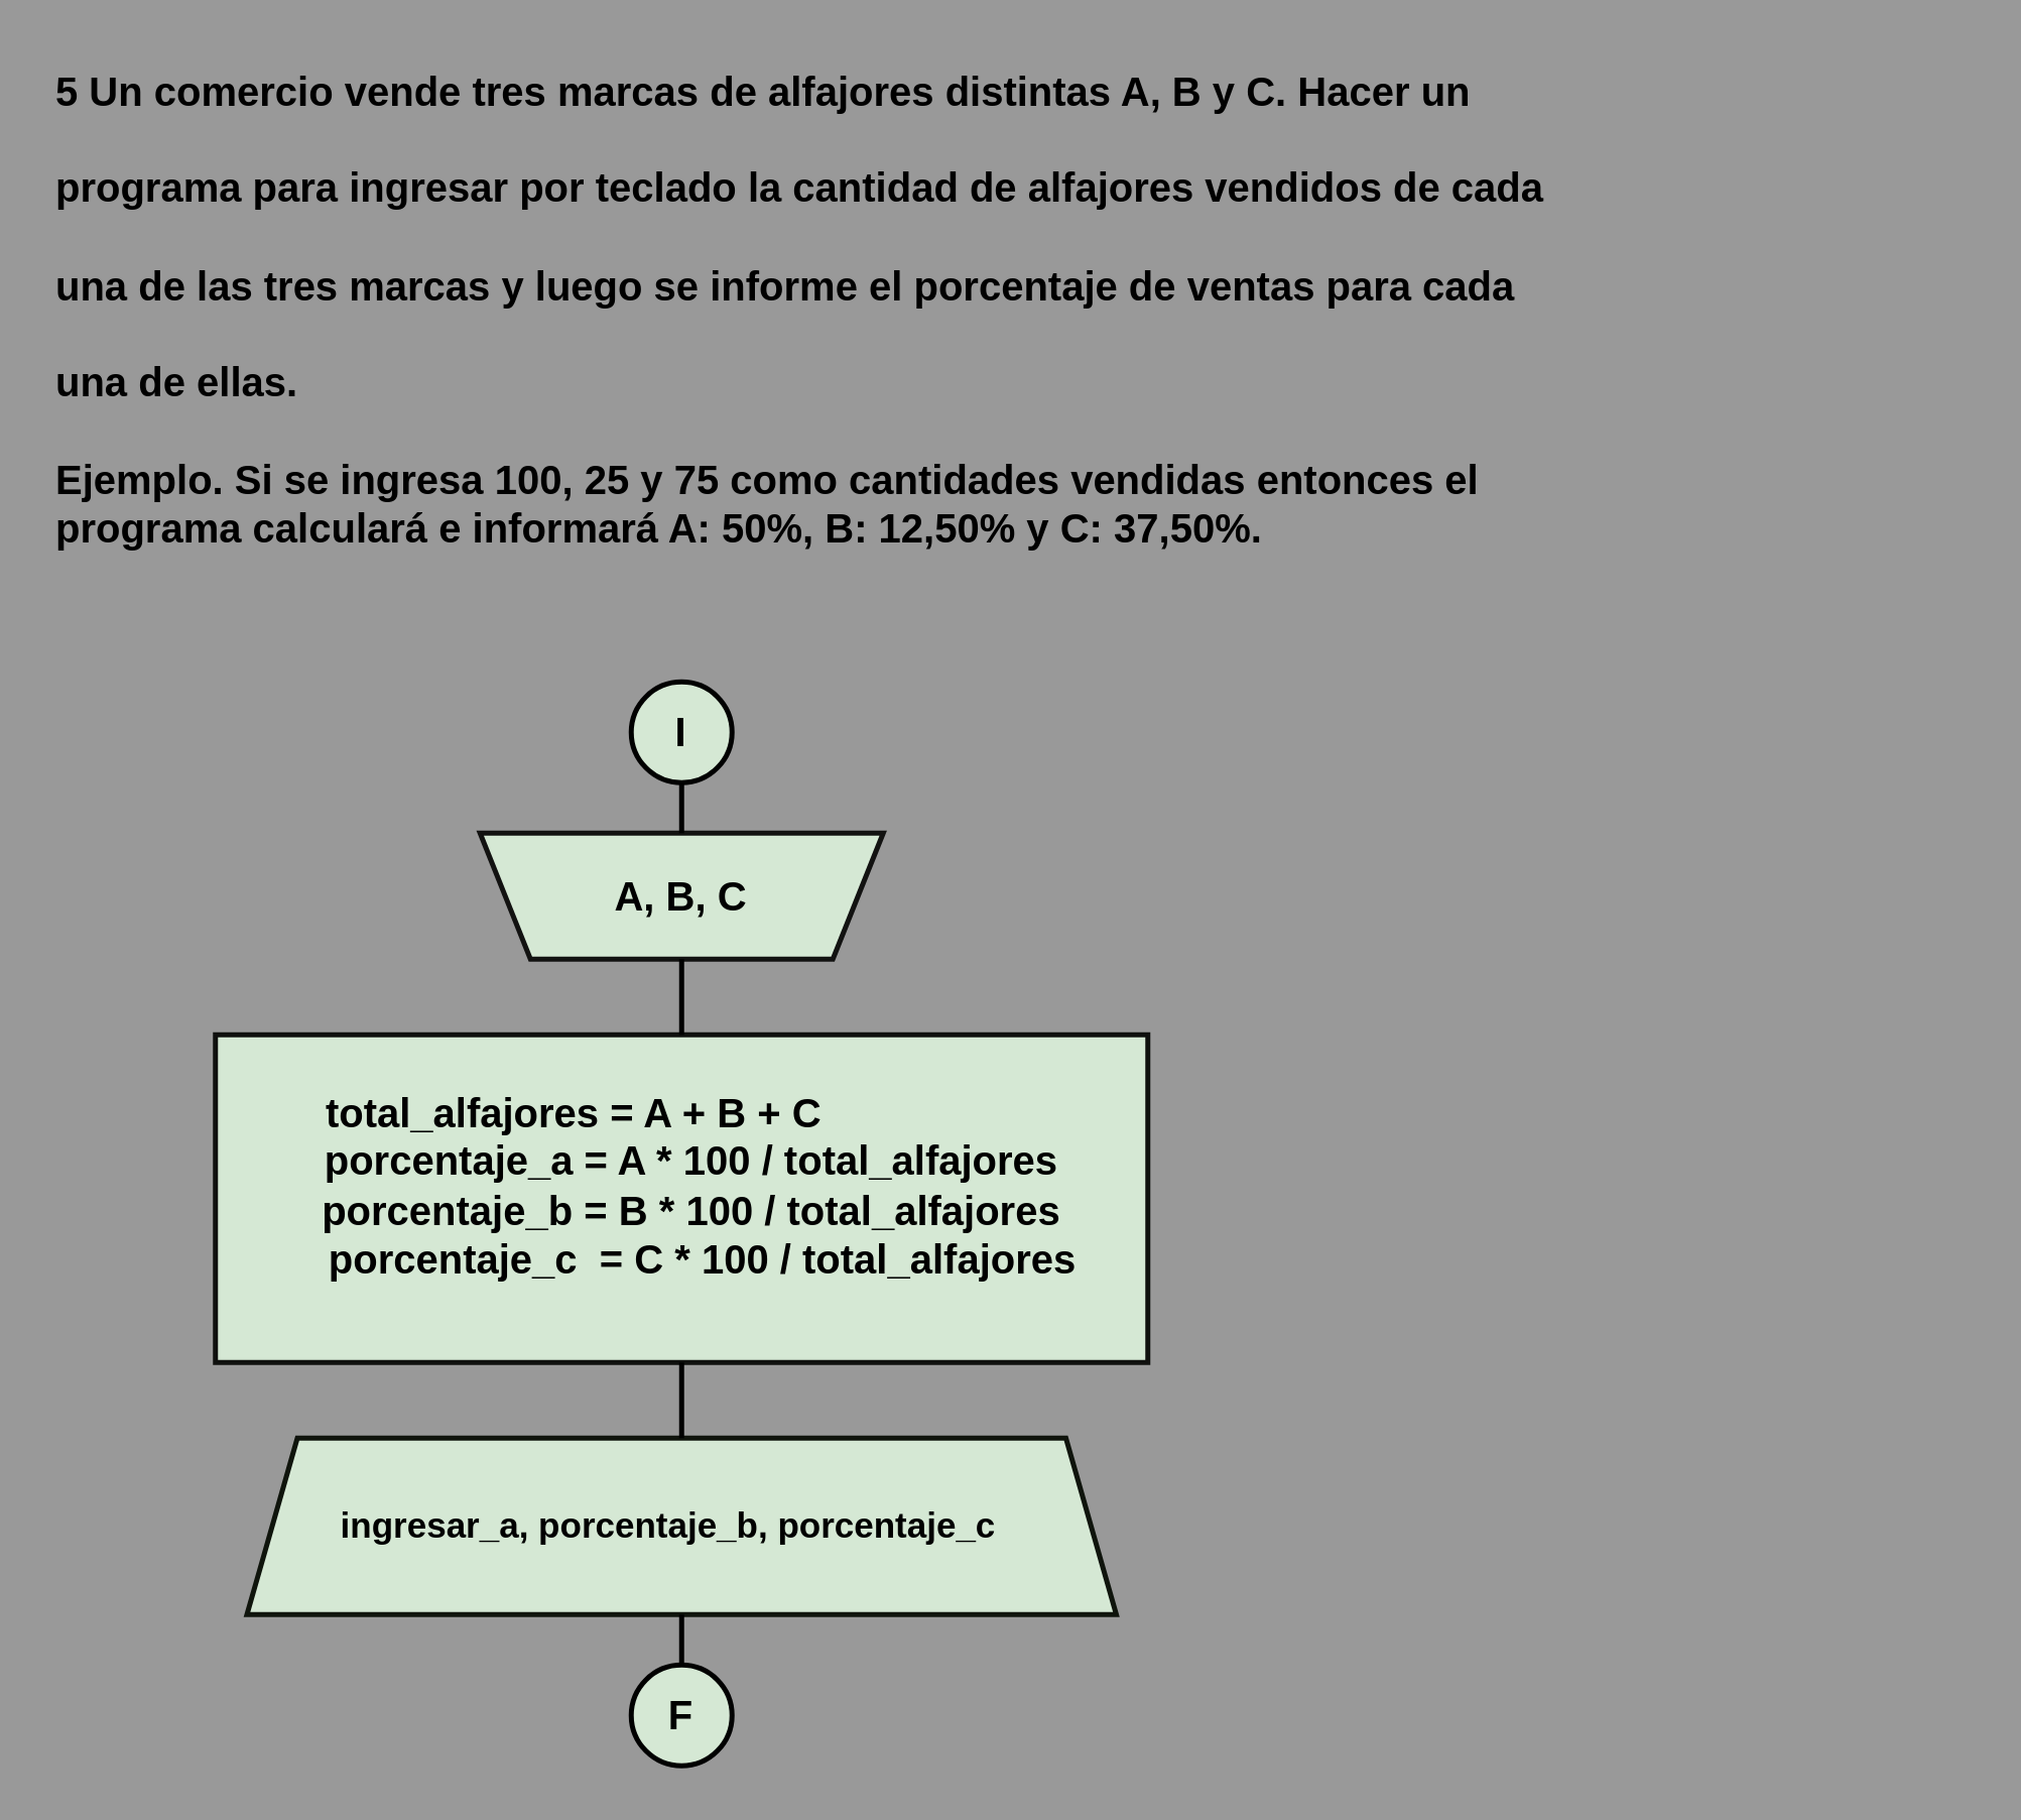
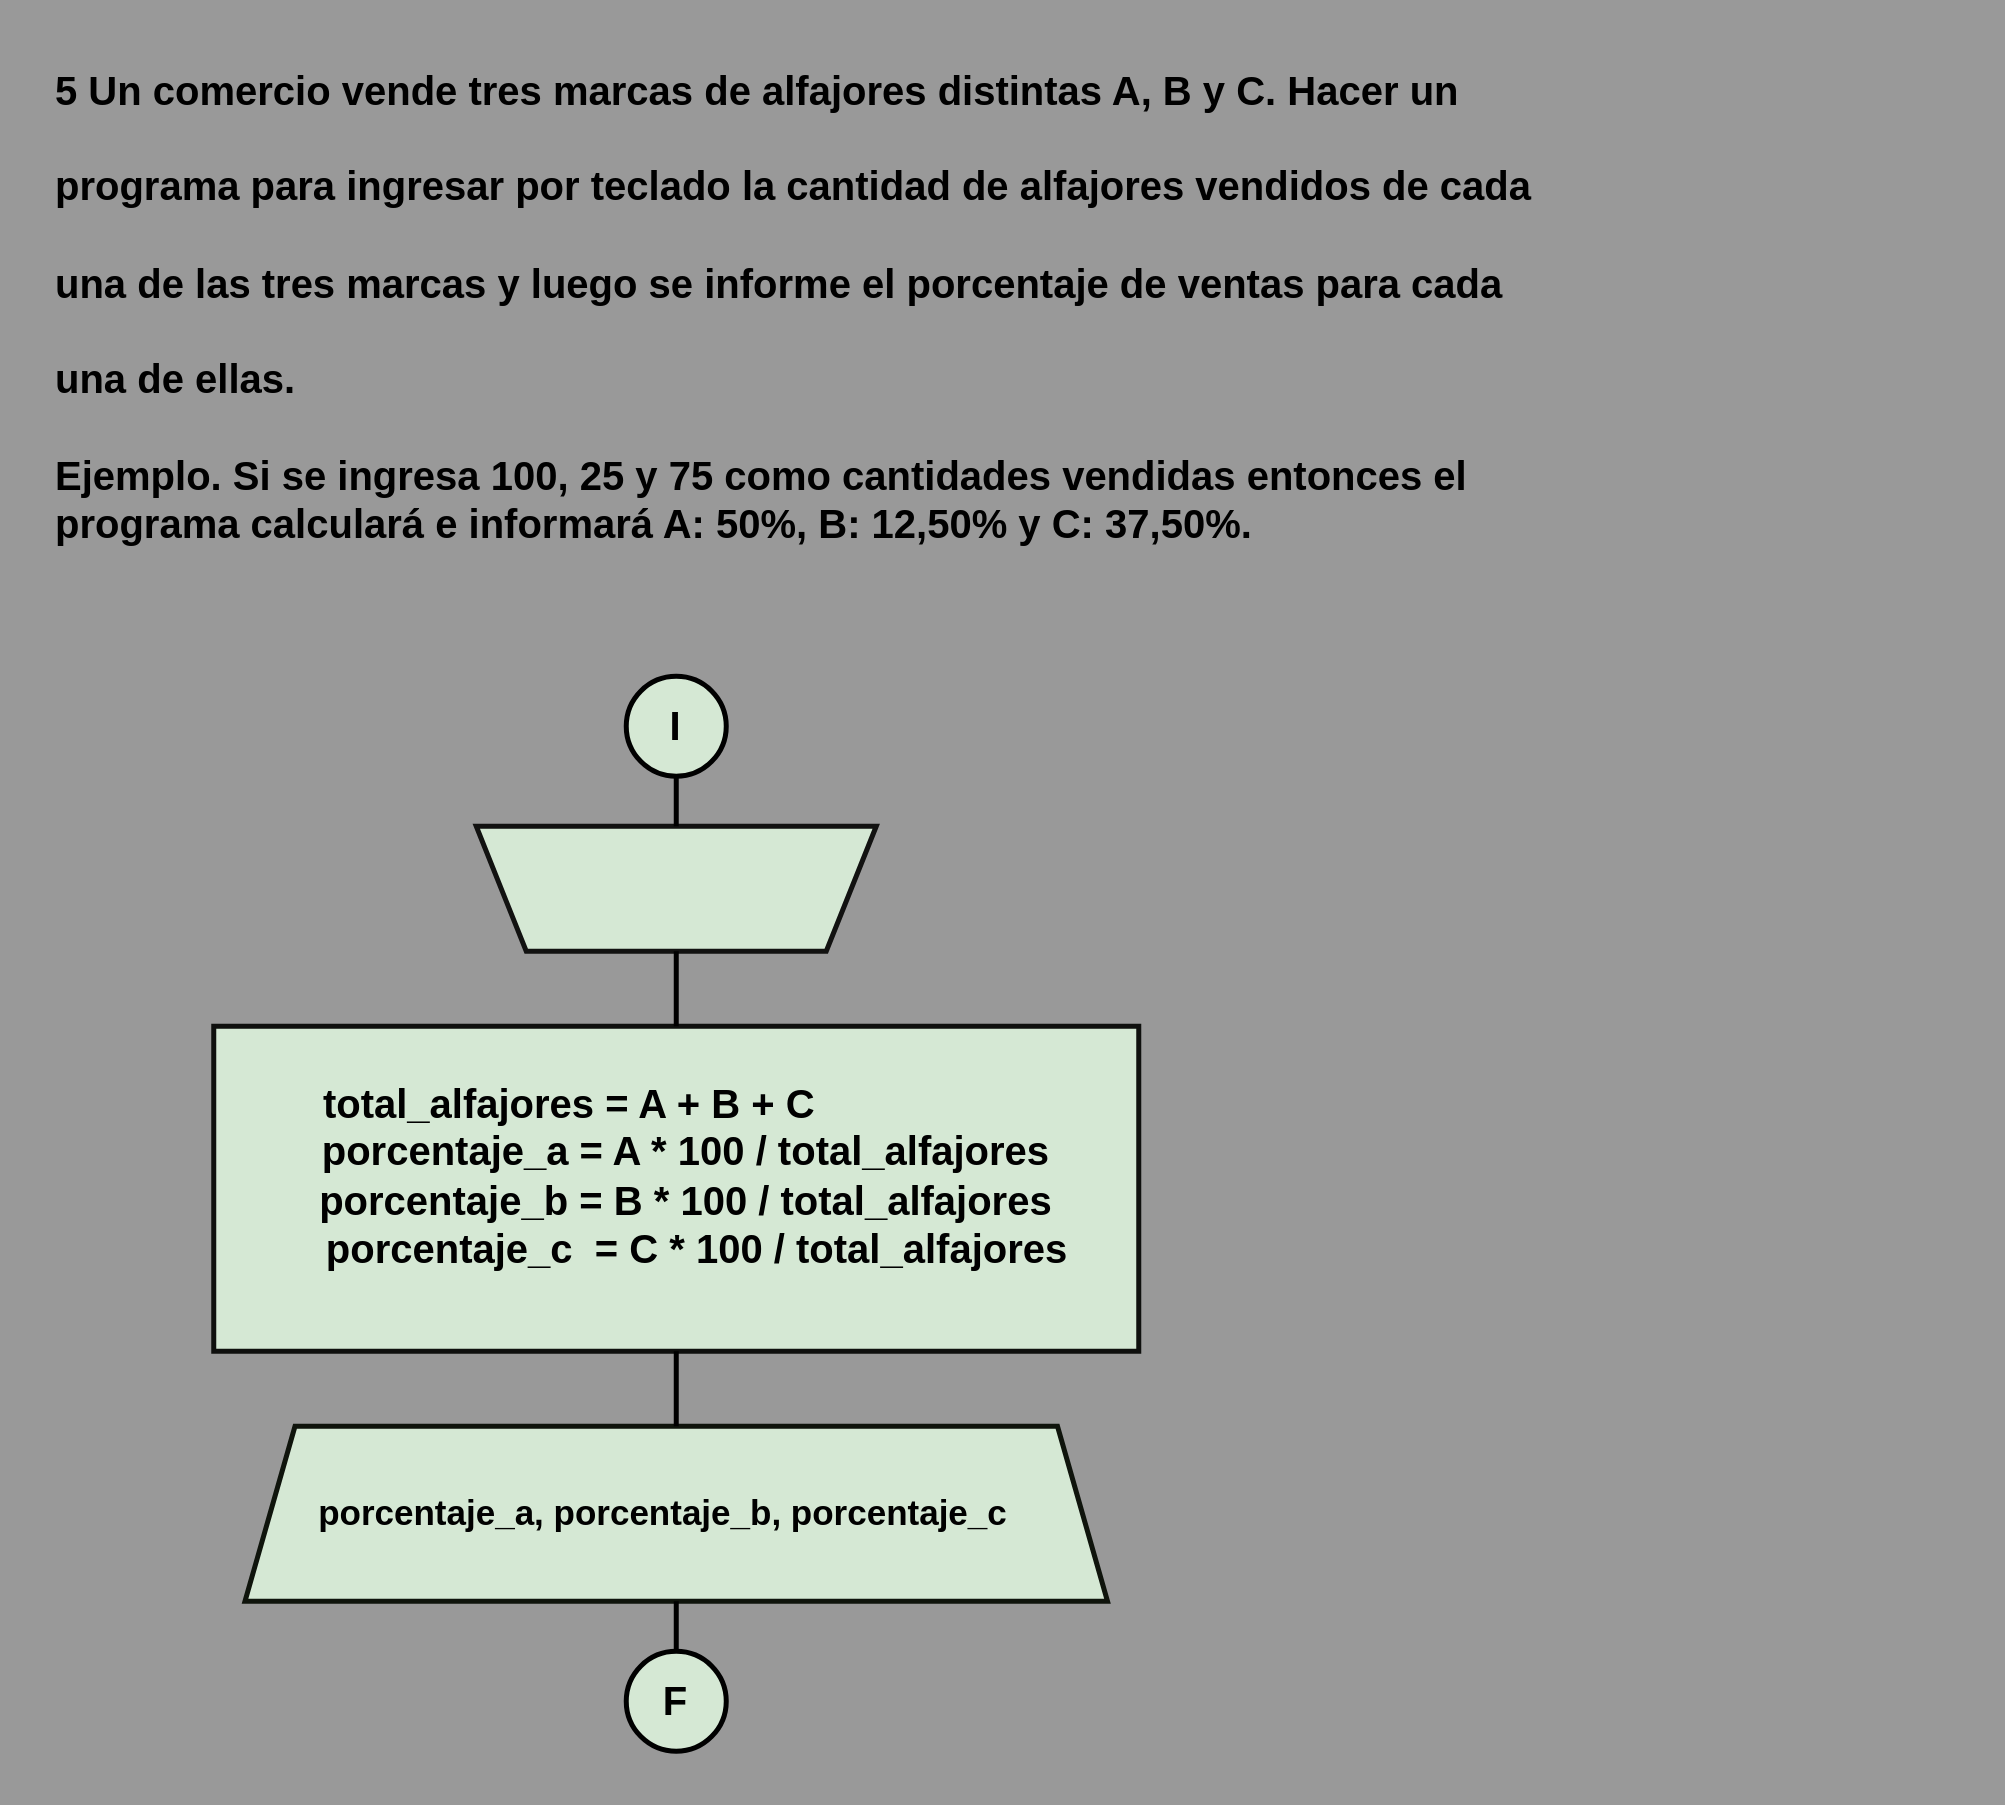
  <mxCell id="0" />
  <mxCell id="1" parent="0" />
  <mxCell id="2" value="&lt;b style=&quot;font-size: 16px;&quot;&gt;&lt;font style=&quot;font-size: 16px;&quot; color=&quot;#000000&quot;&gt;5 Un comercio vende tres marcas de alfajores distintas A, B y C. Hacer un&lt;br&gt;&lt;br&gt;programa para ingresar por teclado la cantidad de alfajores vendidos de cada&lt;br&gt;&lt;br&gt;una de las tres marcas y luego se informe el porcentaje de ventas para cada&lt;br&gt;&lt;br&gt;una de ellas.&lt;br&gt;&lt;br&gt;Ejemplo. Si se ingresa 100, 25 y 75 como cantidades vendidas entonces el&lt;br&gt;programa calculará e informará A: 50%, B: 12,50% y C: 37,50%.&lt;/font&gt;&lt;/b&gt;" style="text;whiteSpace=wrap;html=1;" parent="1" vertex="1"><mxGeometry x="20" y="20" width="760" height="190" as="geometry" /></mxCell>
  <mxCell id="3" value="" style="group" vertex="1" connectable="0" parent="1"><mxGeometry x="20" y="270" width="435" height="430" as="geometry" /></mxCell>
  <mxCell id="4" value="" style="strokeWidth=2;html=1;shape=mxgraph.flowchart.start_2;whiteSpace=wrap;rounded=0;labelBackgroundColor=none;strokeColor=#000000;align=center;verticalAlign=middle;fontFamily=Helvetica;fontSize=12;fontColor=default;fillColor=#d5e8d4;aspect=fixed;" parent="3" vertex="1"><mxGeometry x="230" width="40" height="40" as="geometry" /></mxCell>
  <mxCell id="5" value="" style="shape=trapezoid;perimeter=trapezoidPerimeter;whiteSpace=wrap;html=1;fixedSize=1;rounded=0;labelBackgroundColor=none;strokeColor=#121211;strokeWidth=2;align=center;verticalAlign=middle;fontFamily=Helvetica;fontSize=12;fontColor=default;fillColor=#d5e8d4;direction=west;container=1;aspect=fixed;" parent="3" vertex="1"><mxGeometry x="170" y="60" width="160" height="50" as="geometry"><mxRectangle x="-1020" y="-650" width="50" height="40" as="alternateBounds" /></mxGeometry></mxCell>
- <mxCell id="6" value="&lt;b&gt;&lt;font color=&quot;#000000&quot; style=&quot;font-size: 16px;&quot;&gt;A, B, C&lt;/font&gt;&lt;/b&gt;" style="text;strokeColor=none;align=center;fillColor=none;html=1;verticalAlign=middle;whiteSpace=wrap;rounded=0;aspect=fixed;" parent="5" vertex="1"><mxGeometry x="50" y="10" width="60" height="30" as="geometry" /></mxCell>
  <mxCell id="7" value="" style="line;strokeWidth=2;direction=south;html=1;hachureGap=4;strokeColor=#000000;aspect=fixed;" parent="5" vertex="1"><mxGeometry x="75" y="-20" width="10" height="20" as="geometry" /></mxCell>
  <mxCell id="8" value="" style="shape=trapezoid;perimeter=trapezoidPerimeter;whiteSpace=wrap;html=1;fixedSize=1;rounded=0;labelBackgroundColor=none;strokeColor=#0F140C;strokeWidth=2;align=center;verticalAlign=middle;fontFamily=Helvetica;fontSize=12;fontColor=default;fillColor=#d5e8d4;aspect=fixed;" parent="3" vertex="1"><mxGeometry x="77.5" y="300" width="345" height="70" as="geometry" /></mxCell>
  <mxCell id="9" value="" style="rounded=0;whiteSpace=wrap;html=1;labelBackgroundColor=none;strokeColor=#0f100e;strokeWidth=2;align=center;verticalAlign=middle;fontFamily=Helvetica;fontSize=12;fontColor=default;fillColor=#d5e8d4;aspect=fixed;" parent="3" vertex="1"><mxGeometry x="65" y="140" width="370" height="130" as="geometry" /></mxCell>
  <mxCell id="10" value="&lt;b&gt;&lt;font color=&quot;#000000&quot; style=&quot;font-size: 16px;&quot;&gt;I&lt;/font&gt;&lt;/b&gt;" style="text;strokeColor=none;align=center;fillColor=none;html=1;verticalAlign=middle;whiteSpace=wrap;rounded=0;aspect=fixed;" parent="3" vertex="1"><mxGeometry x="220" y="5" width="60" height="30" as="geometry" /></mxCell>
  <mxCell id="11" value="&lt;div style=&quot;&quot;&gt;&lt;b style=&quot;font-size: 16px; color: rgb(0, 0, 0); background-color: initial;&quot;&gt;total_alfajores = A + B + C&lt;/b&gt;&lt;/div&gt;&lt;font color=&quot;#000000&quot;&gt;&lt;div style=&quot;&quot;&gt;&lt;b style=&quot;font-size: 16px; background-color: initial;&quot;&gt;&amp;nbsp; &amp;nbsp; &amp;nbsp; &amp;nbsp; &amp;nbsp; &amp;nbsp; &amp;nbsp; &amp;nbsp; &amp;nbsp; &amp;nbsp; &amp;nbsp; porcentaje_a = A * 100 / total_alfajores&amp;nbsp;&lt;/b&gt;&lt;/div&gt;&lt;span style=&quot;font-size: 16px;&quot;&gt;&lt;div style=&quot;&quot;&gt;&lt;b style=&quot;background-color: initial;&quot;&gt;&amp;nbsp; &amp;nbsp; &amp;nbsp; &amp;nbsp; &amp;nbsp; &amp;nbsp; &amp;nbsp; &amp;nbsp; &amp;nbsp; &amp;nbsp; &amp;nbsp;porcentaje_b = B * 100 / total_alfajores&lt;/b&gt;&lt;/div&gt;&lt;b&gt;&lt;div style=&quot;&quot;&gt;&lt;b style=&quot;background-color: initial;&quot;&gt;&amp;nbsp; &amp;nbsp; &amp;nbsp; &amp;nbsp; &amp;nbsp; &amp;nbsp; &amp;nbsp; &amp;nbsp; &amp;nbsp; &amp;nbsp; &amp;nbsp; &amp;nbsp;porcentaje_c&amp;nbsp; = C * 100 / total_alfajores&lt;/b&gt;&lt;/div&gt;&lt;/b&gt;&lt;/span&gt;&lt;/font&gt;" style="text;strokeColor=none;align=center;fillColor=none;html=1;verticalAlign=middle;whiteSpace=wrap;rounded=0;aspect=fixed;" parent="3" vertex="1"><mxGeometry y="130" width="415" height="140" as="geometry" /></mxCell>
- <mxCell id="12" value="&lt;b&gt;&lt;font color=&quot;#000000&quot; style=&quot;font-size: 14px;&quot;&gt;ingresar_a, porcentaje_b, porcentaje_c&lt;/font&gt;&lt;/b&gt;" style="text;strokeColor=none;align=center;fillColor=none;html=1;verticalAlign=middle;whiteSpace=wrap;rounded=0;aspect=fixed;" parent="3" vertex="1"><mxGeometry x="100" y="290" width="290" height="90" as="geometry" /></mxCell>
+ <mxCell id="12" value="&lt;b&gt;&lt;font color=&quot;#000000&quot; style=&quot;font-size: 14px;&quot;&gt;porcentaje_a, porcentaje_b, porcentaje_c&lt;/font&gt;&lt;/b&gt;" style="text;strokeColor=none;align=center;fillColor=none;html=1;verticalAlign=middle;whiteSpace=wrap;rounded=0;aspect=fixed;" parent="3" vertex="1"><mxGeometry x="100" y="290" width="290" height="90" as="geometry" /></mxCell>
  <mxCell id="13" value="" style="group;aspect=fixed;" parent="3" vertex="1" connectable="0"><mxGeometry x="220" y="390" width="60" height="40" as="geometry" /></mxCell>
  <mxCell id="14" value="" style="strokeWidth=2;html=1;shape=mxgraph.flowchart.start_2;whiteSpace=wrap;rounded=0;labelBackgroundColor=none;strokeColor=#000000;align=center;verticalAlign=middle;fontFamily=Helvetica;fontSize=12;fontColor=default;fillColor=#d5e8d4;aspect=fixed;" parent="13" vertex="1"><mxGeometry x="10" width="40" height="40" as="geometry" /></mxCell>
  <mxCell id="15" value="&lt;b&gt;&lt;font color=&quot;#000000&quot; style=&quot;font-size: 16px;&quot;&gt;F&lt;/font&gt;&lt;/b&gt;" style="text;strokeColor=none;align=center;fillColor=none;html=1;verticalAlign=middle;whiteSpace=wrap;rounded=0;aspect=fixed;" parent="13" vertex="1"><mxGeometry y="5" width="60" height="30" as="geometry" /></mxCell>
  <mxCell id="16" value="" style="line;strokeWidth=2;direction=south;html=1;hachureGap=4;strokeColor=#000000;aspect=fixed;" vertex="1" parent="3"><mxGeometry x="245" y="370" width="10" height="20" as="geometry" /></mxCell>
  <mxCell id="17" value="" style="line;strokeWidth=2;direction=south;html=1;hachureGap=4;strokeColor=#000000;aspect=fixed;" vertex="1" parent="3"><mxGeometry x="245" y="270" width="10" height="30" as="geometry" /></mxCell>
  <mxCell id="18" value="" style="line;strokeWidth=2;direction=south;html=1;hachureGap=4;strokeColor=#000000;aspect=fixed;" vertex="1" parent="3"><mxGeometry x="245" y="110" width="10" height="30" as="geometry" /></mxCell>
